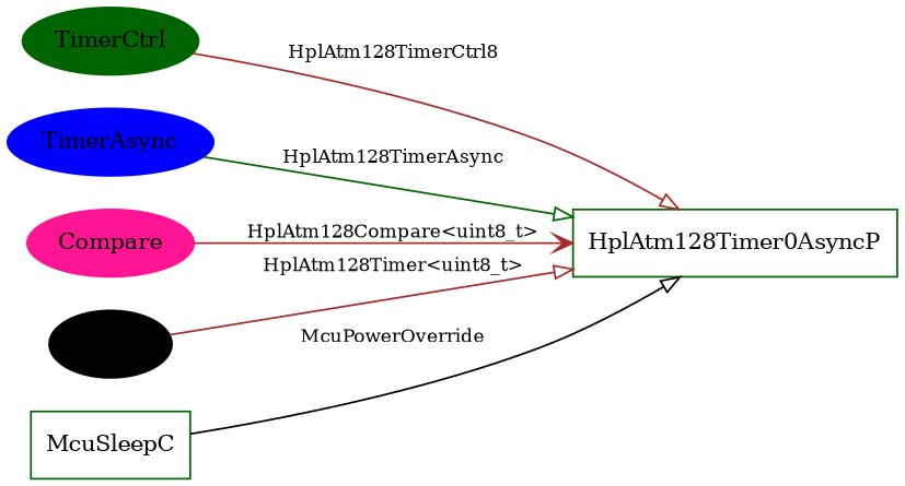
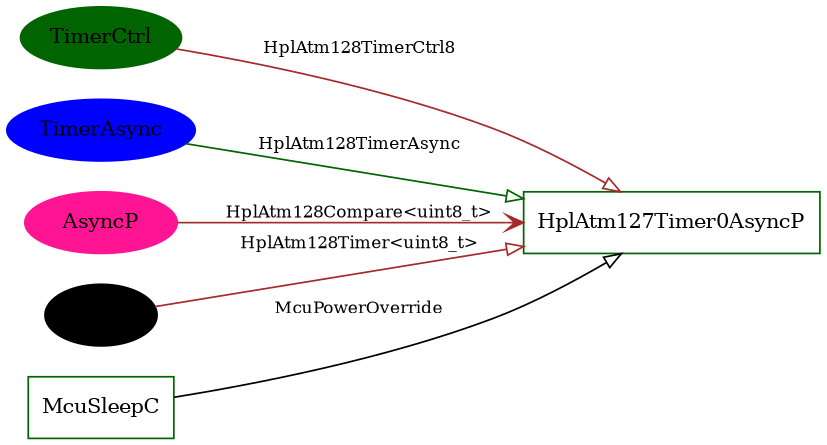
  digraph {
    rankdir=LR
    node [color=darkgreen fontsize=12 shape=ellipse style=filled]
    edge [arrowhead=onormal color=brown fontsize=10]
    n1 [label=TimerCtrl]
-   HplAtm128Timer0AsyncP [shape=box style=""]
+   HplAtm128Timer0AsyncP [shape=box label=HplAtm127Timer0AsyncP style=""]
    n3 [color=blue label=TimerAsync]
-   n4 [color=deeppink label=Compare]
+   n4 [color=deeppink label=AsyncP]
    n5 [color=black label=Timer]
    McuSleepC [shape=box style=""]
    n1 -> HplAtm128Timer0AsyncP [label=HplAtm128TimerCtrl8]
    n3 -> HplAtm128Timer0AsyncP [color=darkgreen label=HplAtm128TimerAsync]
    n4 -> HplAtm128Timer0AsyncP [arrowhead=vee label="HplAtm128Compare<uint8_t>"]
    n5 -> HplAtm128Timer0AsyncP [label="HplAtm128Timer<uint8_t>"]
    McuSleepC -> HplAtm128Timer0AsyncP [color=black label=McuPowerOverride]
  }
